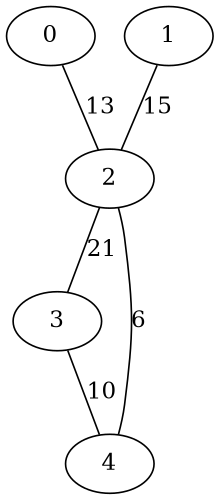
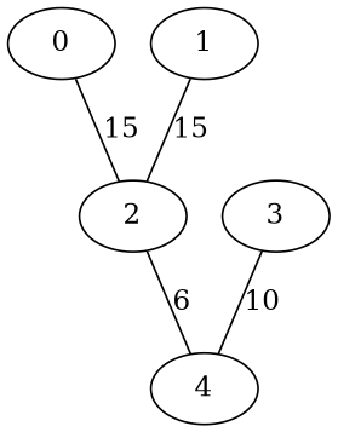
  graph {
    0
    2
    1
    3
    4
-   0 -- 2 [label=13]
-   2 -- 3 [label=21]
+   0 -- 2 [label=15]
    2 -- 4 [label=6]
    1 -- 2 [label=15]
    3 -- 4 [label=10]
  }
